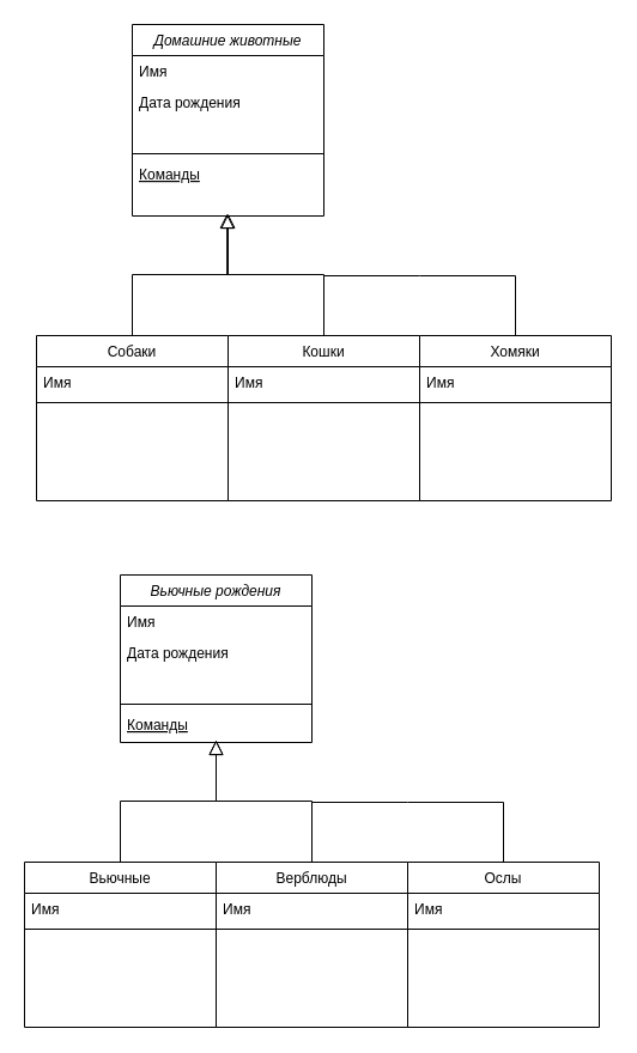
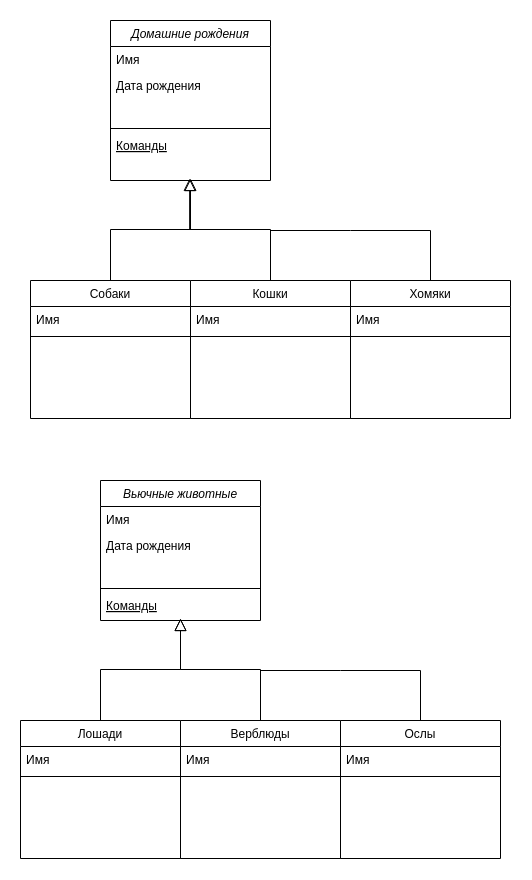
  <mxCell id="0" />
  <mxCell id="1" parent="0" />
  <mxCell id="2" value="" style="endArrow=block;endSize=10;endFill=0;shadow=0;strokeWidth=1;rounded=0;edgeStyle=elbowEdgeStyle;elbow=vertical;" parent="1" edge="1"><mxGeometry width="160" relative="1" as="geometry"><mxPoint x="110" y="280" as="sourcePoint" /><mxPoint x="190" y="178" as="targetPoint" /></mxGeometry></mxCell>
  <mxCell id="3" value="" style="endArrow=block;endSize=10;endFill=0;shadow=0;strokeWidth=1;rounded=0;edgeStyle=elbowEdgeStyle;elbow=vertical;exitX=0.5;exitY=0;exitDx=0;exitDy=0;" parent="1" edge="1"><mxGeometry width="160" relative="1" as="geometry"><mxPoint x="270" y="280" as="sourcePoint" /><mxPoint x="189.134" y="178" as="targetPoint" /><Array as="points"><mxPoint x="310" y="229" /></Array></mxGeometry></mxCell>
  <mxCell id="4" value="" style="endArrow=none;html=1;rounded=0;exitX=0.5;exitY=0;exitDx=0;exitDy=0;" parent="1" edge="1"><mxGeometry width="50" height="50" relative="1" as="geometry"><mxPoint x="430" y="280" as="sourcePoint" /><mxPoint x="270" y="230" as="targetPoint" /><Array as="points"><mxPoint x="430" y="230" /><mxPoint x="350" y="230" /></Array></mxGeometry></mxCell>
  <mxCell id="5" value="" style="endArrow=block;endSize=10;endFill=0;shadow=0;strokeWidth=1;rounded=0;edgeStyle=elbowEdgeStyle;elbow=vertical;" parent="1" edge="1"><mxGeometry width="160" relative="1" as="geometry"><mxPoint x="100" y="720" as="sourcePoint" /><mxPoint x="180" y="618" as="targetPoint" /></mxGeometry></mxCell>
  <mxCell id="6" value="" style="endArrow=block;endSize=10;endFill=0;shadow=0;strokeWidth=1;rounded=0;edgeStyle=elbowEdgeStyle;elbow=vertical;exitX=0.5;exitY=0;exitDx=0;exitDy=0;" parent="1" edge="1"><mxGeometry width="160" relative="1" as="geometry"><mxPoint x="260" y="720" as="sourcePoint" /><mxPoint x="180" y="618" as="targetPoint" /><Array as="points"><mxPoint x="300" y="669" /></Array></mxGeometry></mxCell>
  <mxCell id="7" value="" style="endArrow=none;html=1;rounded=0;exitX=0.5;exitY=0;exitDx=0;exitDy=0;" parent="1" edge="1"><mxGeometry width="50" height="50" relative="1" as="geometry"><mxPoint x="420" y="720" as="sourcePoint" /><mxPoint x="260" y="670" as="targetPoint" /><Array as="points"><mxPoint x="420" y="670" /><mxPoint x="340" y="670" /></Array></mxGeometry></mxCell>
  <mxCell id="8" value="Собаки" style="swimlane;fontStyle=0;align=center;verticalAlign=top;childLayout=stackLayout;horizontal=1;startSize=26;horizontalStack=0;resizeParent=1;resizeLast=0;collapsible=1;marginBottom=0;rounded=0;shadow=0;strokeWidth=1;" parent="1" vertex="1"><mxGeometry x="30" y="280" width="160" height="138" as="geometry"><mxRectangle x="130" y="380" width="160" height="26" as="alternateBounds" /></mxGeometry></mxCell>
  <mxCell id="9" value="Имя" style="text;align=left;verticalAlign=top;spacingLeft=4;spacingRight=4;overflow=hidden;rotatable=0;points=[[0,0.5],[1,0.5]];portConstraint=eastwest;" parent="8" vertex="1"><mxGeometry y="26" width="160" height="26" as="geometry" /></mxCell>
  <mxCell id="10" value="" style="line;html=1;strokeWidth=1;align=left;verticalAlign=middle;spacingTop=-1;spacingLeft=3;spacingRight=3;rotatable=0;labelPosition=right;points=[];portConstraint=eastwest;" parent="8" vertex="1"><mxGeometry y="52" width="160" height="8" as="geometry" /></mxCell>
  <mxCell id="11" value=" " style="text;align=left;verticalAlign=top;spacingLeft=4;spacingRight=4;overflow=hidden;rotatable=0;points=[[0,0.5],[1,0.5]];portConstraint=eastwest;" parent="8" vertex="1"><mxGeometry y="60" width="160" height="26" as="geometry" /></mxCell>
  <mxCell id="12" value="Кошки" style="swimlane;fontStyle=0;align=center;verticalAlign=top;childLayout=stackLayout;horizontal=1;startSize=26;horizontalStack=0;resizeParent=1;resizeLast=0;collapsible=1;marginBottom=0;rounded=0;shadow=0;strokeWidth=1;" parent="1" vertex="1"><mxGeometry x="190" y="280" width="160" height="138" as="geometry"><mxRectangle x="130" y="380" width="160" height="26" as="alternateBounds" /></mxGeometry></mxCell>
  <mxCell id="13" value="Имя" style="text;align=left;verticalAlign=top;spacingLeft=4;spacingRight=4;overflow=hidden;rotatable=0;points=[[0,0.5],[1,0.5]];portConstraint=eastwest;" parent="12" vertex="1"><mxGeometry y="26" width="160" height="26" as="geometry" /></mxCell>
  <mxCell id="14" value="" style="line;html=1;strokeWidth=1;align=left;verticalAlign=middle;spacingTop=-1;spacingLeft=3;spacingRight=3;rotatable=0;labelPosition=right;points=[];portConstraint=eastwest;" parent="12" vertex="1"><mxGeometry y="52" width="160" height="8" as="geometry" /></mxCell>
  <mxCell id="15" value=" " style="text;align=left;verticalAlign=top;spacingLeft=4;spacingRight=4;overflow=hidden;rotatable=0;points=[[0,0.5],[1,0.5]];portConstraint=eastwest;" parent="12" vertex="1"><mxGeometry y="60" width="160" height="26" as="geometry" /></mxCell>
  <mxCell id="16" value="Хомяки" style="swimlane;fontStyle=0;align=center;verticalAlign=top;childLayout=stackLayout;horizontal=1;startSize=26;horizontalStack=0;resizeParent=1;resizeLast=0;collapsible=1;marginBottom=0;rounded=0;shadow=0;strokeWidth=1;" parent="1" vertex="1"><mxGeometry x="350" y="280" width="160" height="138" as="geometry"><mxRectangle x="130" y="380" width="160" height="26" as="alternateBounds" /></mxGeometry></mxCell>
  <mxCell id="17" value="Имя" style="text;align=left;verticalAlign=top;spacingLeft=4;spacingRight=4;overflow=hidden;rotatable=0;points=[[0,0.5],[1,0.5]];portConstraint=eastwest;" parent="16" vertex="1"><mxGeometry y="26" width="160" height="26" as="geometry" /></mxCell>
  <mxCell id="18" value="" style="line;html=1;strokeWidth=1;align=left;verticalAlign=middle;spacingTop=-1;spacingLeft=3;spacingRight=3;rotatable=0;labelPosition=right;points=[];portConstraint=eastwest;" parent="16" vertex="1"><mxGeometry y="52" width="160" height="8" as="geometry" /></mxCell>
  <mxCell id="19" value=" " style="text;align=left;verticalAlign=top;spacingLeft=4;spacingRight=4;overflow=hidden;rotatable=0;points=[[0,0.5],[1,0.5]];portConstraint=eastwest;" parent="16" vertex="1"><mxGeometry y="60" width="160" height="26" as="geometry" /></mxCell>
- <mxCell id="20" value="Вьючные" style="swimlane;fontStyle=0;align=center;verticalAlign=top;childLayout=stackLayout;horizontal=1;startSize=26;horizontalStack=0;resizeParent=1;resizeLast=0;collapsible=1;marginBottom=0;rounded=0;shadow=0;strokeWidth=1;" parent="1" vertex="1"><mxGeometry y="720" width="160" height="138" as="geometry" x="20"><mxRectangle x="130" y="380" width="160" height="26" as="alternateBounds" /></mxGeometry></mxCell>
+ <mxCell id="20" value="Лошади" style="swimlane;fontStyle=0;align=center;verticalAlign=top;childLayout=stackLayout;horizontal=1;startSize=26;horizontalStack=0;resizeParent=1;resizeLast=0;collapsible=1;marginBottom=0;rounded=0;shadow=0;strokeWidth=1;" parent="1" vertex="1"><mxGeometry y="720" width="160" height="138" as="geometry" x="20"><mxRectangle x="130" y="380" width="160" height="26" as="alternateBounds" /></mxGeometry></mxCell>
  <mxCell id="21" value="Имя" style="text;align=left;verticalAlign=top;spacingLeft=4;spacingRight=4;overflow=hidden;rotatable=0;points=[[0,0.5],[1,0.5]];portConstraint=eastwest;" parent="20" vertex="1"><mxGeometry y="26" width="160" height="26" as="geometry" /></mxCell>
  <mxCell id="22" value="" style="line;html=1;strokeWidth=1;align=left;verticalAlign=middle;spacingTop=-1;spacingLeft=3;spacingRight=3;rotatable=0;labelPosition=right;points=[];portConstraint=eastwest;" parent="20" vertex="1"><mxGeometry y="52" width="160" height="8" as="geometry" /></mxCell>
  <mxCell id="23" value="Верблюды" style="swimlane;fontStyle=0;align=center;verticalAlign=top;childLayout=stackLayout;horizontal=1;startSize=26;horizontalStack=0;resizeParent=1;resizeLast=0;collapsible=1;marginBottom=0;rounded=0;shadow=0;strokeWidth=1;" parent="1" vertex="1"><mxGeometry x="180" y="720" width="160" height="138" as="geometry"><mxRectangle x="130" y="380" width="160" height="26" as="alternateBounds" /></mxGeometry></mxCell>
  <mxCell id="24" value="Имя" style="text;align=left;verticalAlign=top;spacingLeft=4;spacingRight=4;overflow=hidden;rotatable=0;points=[[0,0.5],[1,0.5]];portConstraint=eastwest;" parent="23" vertex="1"><mxGeometry y="26" width="160" height="26" as="geometry" /></mxCell>
  <mxCell id="25" value="" style="line;html=1;strokeWidth=1;align=left;verticalAlign=middle;spacingTop=-1;spacingLeft=3;spacingRight=3;rotatable=0;labelPosition=right;points=[];portConstraint=eastwest;" parent="23" vertex="1"><mxGeometry y="52" width="160" height="8" as="geometry" /></mxCell>
  <mxCell id="26" value=" " style="text;align=left;verticalAlign=top;spacingLeft=4;spacingRight=4;overflow=hidden;rotatable=0;points=[[0,0.5],[1,0.5]];portConstraint=eastwest;" parent="23" vertex="1"><mxGeometry y="60" width="160" height="26" as="geometry" /></mxCell>
  <mxCell id="27" value="Ослы" style="swimlane;fontStyle=0;align=center;verticalAlign=top;childLayout=stackLayout;horizontal=1;startSize=26;horizontalStack=0;resizeParent=1;resizeLast=0;collapsible=1;marginBottom=0;rounded=0;shadow=0;strokeWidth=1;" parent="1" vertex="1"><mxGeometry x="340" y="720" width="160" height="138" as="geometry"><mxRectangle x="130" y="380" width="160" height="26" as="alternateBounds" /></mxGeometry></mxCell>
  <mxCell id="28" value="Имя" style="text;align=left;verticalAlign=top;spacingLeft=4;spacingRight=4;overflow=hidden;rotatable=0;points=[[0,0.5],[1,0.5]];portConstraint=eastwest;" parent="27" vertex="1"><mxGeometry y="26" width="160" height="26" as="geometry" /></mxCell>
  <mxCell id="29" value="" style="line;html=1;strokeWidth=1;align=left;verticalAlign=middle;spacingTop=-1;spacingLeft=3;spacingRight=3;rotatable=0;labelPosition=right;points=[];portConstraint=eastwest;" parent="27" vertex="1"><mxGeometry y="52" width="160" height="8" as="geometry" /></mxCell>
- <mxCell id="30" value="Домашние животные" style="swimlane;fontStyle=2;align=center;verticalAlign=top;childLayout=stackLayout;horizontal=1;startSize=26;horizontalStack=0;resizeParent=1;resizeLast=0;collapsible=1;marginBottom=0;rounded=0;shadow=0;strokeWidth=1;" parent="1" vertex="1"><mxGeometry x="110" y="20" width="160" height="160" as="geometry"><mxRectangle x="230" y="140" width="160" height="26" as="alternateBounds" /></mxGeometry></mxCell>
+ <mxCell id="30" value="Домашние рождения" style="swimlane;fontStyle=2;align=center;verticalAlign=top;childLayout=stackLayout;horizontal=1;startSize=26;horizontalStack=0;resizeParent=1;resizeLast=0;collapsible=1;marginBottom=0;rounded=0;shadow=0;strokeWidth=1;" parent="1" vertex="1"><mxGeometry x="110" y="20" width="160" height="160" as="geometry"><mxRectangle x="230" y="140" width="160" height="26" as="alternateBounds" /></mxGeometry></mxCell>
  <mxCell id="31" value="Имя" style="text;align=left;verticalAlign=top;spacingLeft=4;spacingRight=4;overflow=hidden;rotatable=0;points=[[0,0.5],[1,0.5]];portConstraint=eastwest;" vertex="1" parent="30"><mxGeometry y="26" width="160" height="26" as="geometry" /></mxCell>
  <mxCell id="32" value="Дата рождения" style="text;align=left;verticalAlign=top;spacingLeft=4;spacingRight=4;overflow=hidden;rotatable=0;points=[[0,0.5],[1,0.5]];portConstraint=eastwest;rounded=0;shadow=0;html=0;" parent="30" vertex="1"><mxGeometry y="52" width="160" height="26" as="geometry" /></mxCell>
  <mxCell id="33" value=" " style="text;align=left;verticalAlign=top;spacingLeft=4;spacingRight=4;overflow=hidden;rotatable=0;points=[[0,0.5],[1,0.5]];portConstraint=eastwest;rounded=0;shadow=0;html=0;" parent="30" vertex="1"><mxGeometry y="78" width="160" height="26" as="geometry" /></mxCell>
  <mxCell id="34" value="" style="line;html=1;strokeWidth=1;align=left;verticalAlign=middle;spacingTop=-1;spacingLeft=3;spacingRight=3;rotatable=0;labelPosition=right;points=[];portConstraint=eastwest;" parent="30" vertex="1"><mxGeometry y="104" width="160" height="8" as="geometry" /></mxCell>
  <mxCell id="35" value="Команды" style="text;align=left;verticalAlign=top;spacingLeft=4;spacingRight=4;overflow=hidden;rotatable=0;points=[[0,0.5],[1,0.5]];portConstraint=eastwest;fontStyle=4" parent="30" vertex="1"><mxGeometry y="112" width="160" height="26" as="geometry" /></mxCell>
- <mxCell id="36" value="Вьючные рождения" style="swimlane;fontStyle=2;align=center;verticalAlign=top;childLayout=stackLayout;horizontal=1;startSize=26;horizontalStack=0;resizeParent=1;resizeLast=0;collapsible=1;marginBottom=0;rounded=0;shadow=0;strokeWidth=1;" parent="1" vertex="1"><mxGeometry x="100" y="480" width="160" height="140" as="geometry"><mxRectangle x="230" y="140" width="160" height="26" as="alternateBounds" /></mxGeometry></mxCell>
+ <mxCell id="36" value="Вьючные животные" style="swimlane;fontStyle=2;align=center;verticalAlign=top;childLayout=stackLayout;horizontal=1;startSize=26;horizontalStack=0;resizeParent=1;resizeLast=0;collapsible=1;marginBottom=0;rounded=0;shadow=0;strokeWidth=1;" parent="1" vertex="1"><mxGeometry x="100" y="480" width="160" height="140" as="geometry"><mxRectangle x="230" y="140" width="160" height="26" as="alternateBounds" /></mxGeometry></mxCell>
  <mxCell id="37" value="Имя" style="text;align=left;verticalAlign=top;spacingLeft=4;spacingRight=4;overflow=hidden;rotatable=0;points=[[0,0.5],[1,0.5]];portConstraint=eastwest;" vertex="1" parent="36"><mxGeometry y="26" width="160" height="26" as="geometry" /></mxCell>
  <mxCell id="38" value="Дата рождения" style="text;align=left;verticalAlign=top;spacingLeft=4;spacingRight=4;overflow=hidden;rotatable=0;points=[[0,0.5],[1,0.5]];portConstraint=eastwest;rounded=0;shadow=0;html=0;" vertex="1" parent="36"><mxGeometry y="52" width="160" height="26" as="geometry" /></mxCell>
  <mxCell id="39" value=" " style="text;align=left;verticalAlign=top;spacingLeft=4;spacingRight=4;overflow=hidden;rotatable=0;points=[[0,0.5],[1,0.5]];portConstraint=eastwest;rounded=0;shadow=0;html=0;" parent="36" vertex="1"><mxGeometry y="78" width="160" height="26" as="geometry" /></mxCell>
  <mxCell id="40" value="" style="line;html=1;strokeWidth=1;align=left;verticalAlign=middle;spacingTop=-1;spacingLeft=3;spacingRight=3;rotatable=0;labelPosition=right;points=[];portConstraint=eastwest;" parent="36" vertex="1"><mxGeometry y="104" width="160" height="8" as="geometry" /></mxCell>
  <mxCell id="41" value="Команды" style="text;align=left;verticalAlign=top;spacingLeft=4;spacingRight=4;overflow=hidden;rotatable=0;points=[[0,0.5],[1,0.5]];portConstraint=eastwest;fontStyle=4" vertex="1" parent="36"><mxGeometry y="112" width="160" height="26" as="geometry" /></mxCell>
